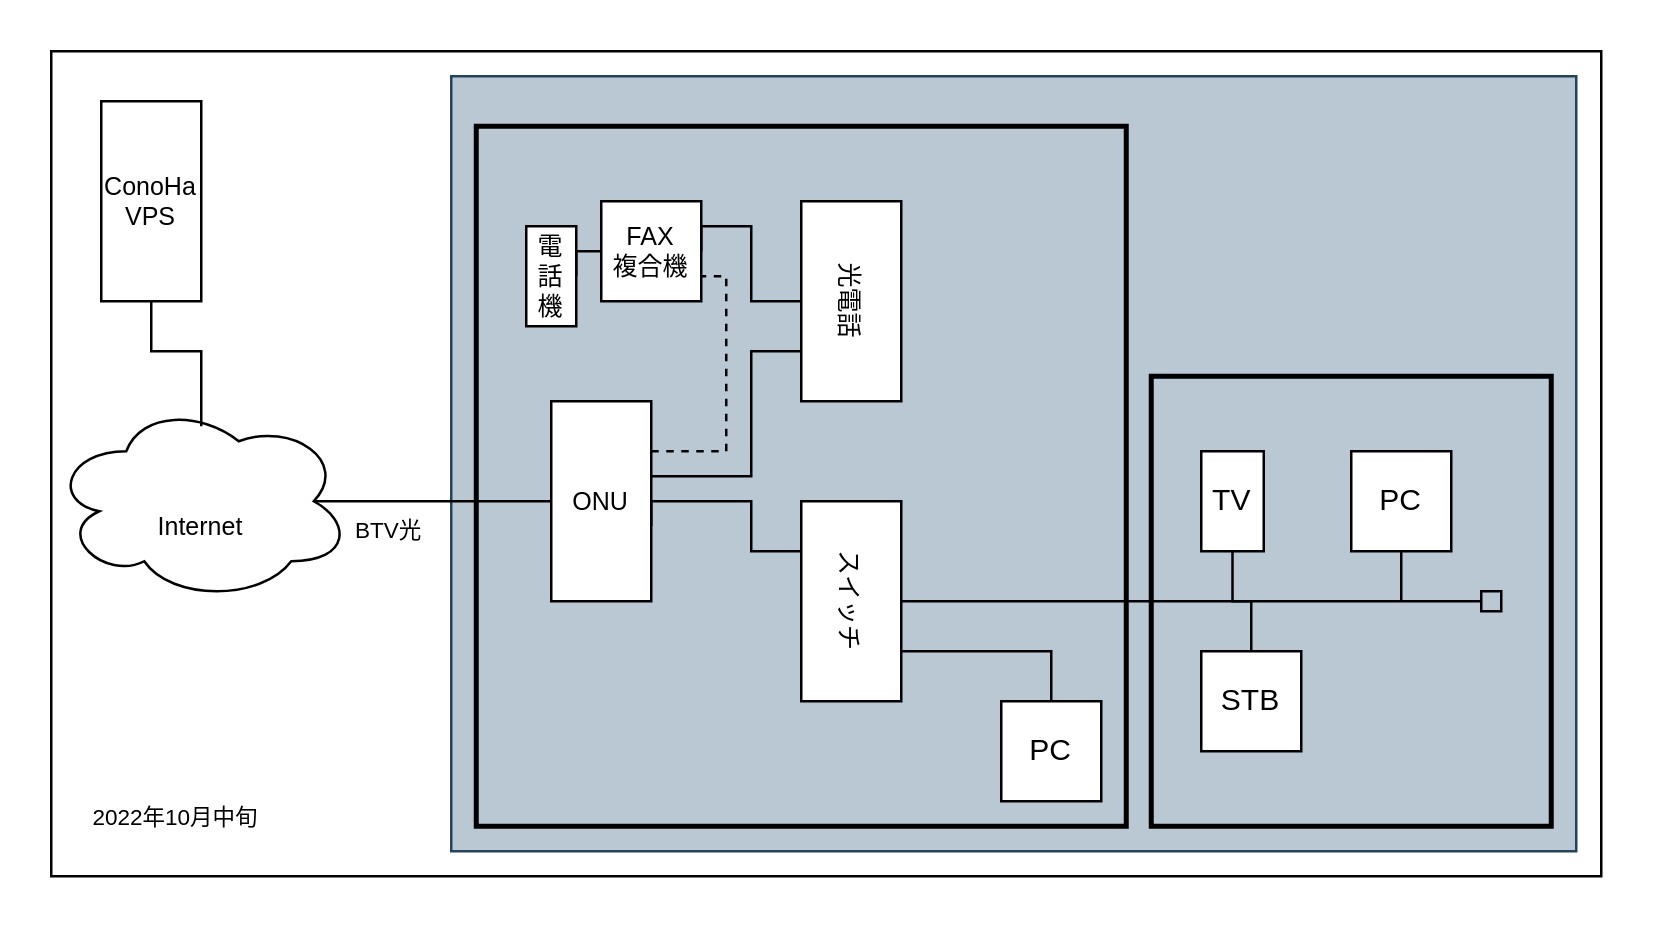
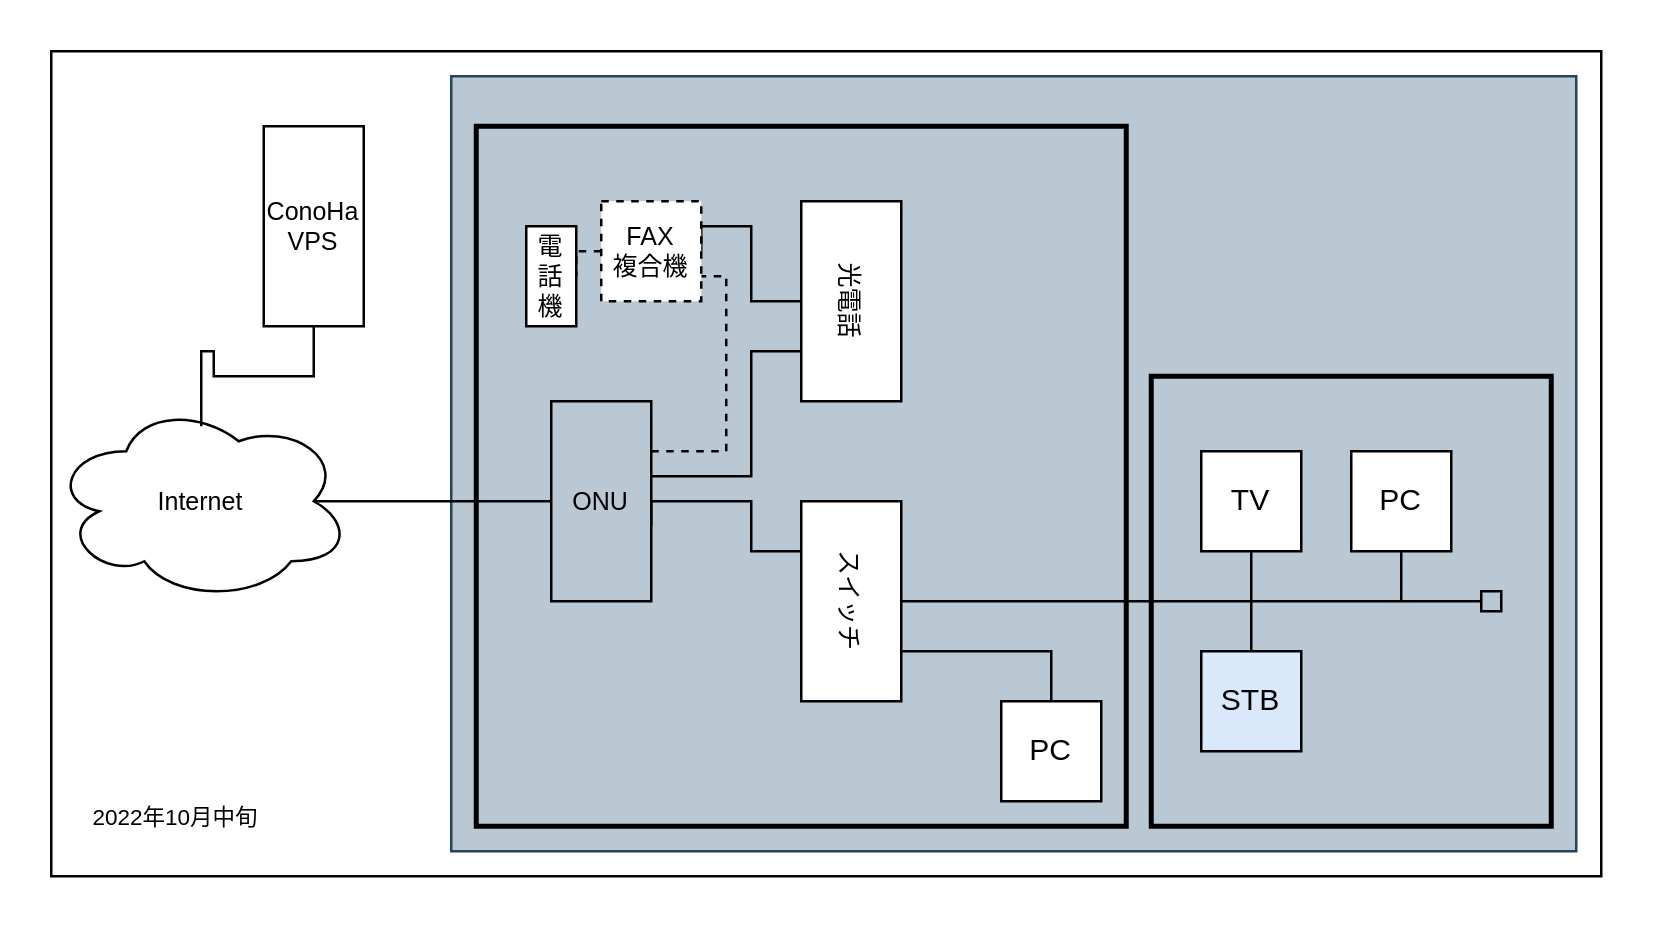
  <mxCell id="0" />
  <mxCell id="1" parent="0" />
  <mxCell id="2" value="" style="rounded=0;whiteSpace=wrap;html=1;fillColor=none;" vertex="1" parent="1"><mxGeometry x="20" y="20" width="620" height="330" as="geometry" /></mxCell>
  <mxCell id="3" value="" style="rounded=0;whiteSpace=wrap;html=1;fillColor=#bac8d3;strokeColor=#23445d;" vertex="1" parent="1"><mxGeometry x="180" y="30" width="450" height="310" as="geometry" /></mxCell>
  <mxCell id="4" value="" style="ellipse;shape=cloud;whiteSpace=wrap;html=1;" vertex="1" parent="1"><mxGeometry x="20" y="160" width="120" height="80" as="geometry" /></mxCell>
  <mxCell id="5" style="edgeStyle=orthogonalEdgeStyle;rounded=0;orthogonalLoop=1;jettySize=auto;html=1;entryX=1;entryY=0.75;entryDx=0;entryDy=0;endArrow=none;endFill=0;curved=0;dashed=1;" edge="1" parent="1" source="6" target="18"><mxGeometry relative="1" as="geometry"><Array as="points"><mxPoint x="290" y="180" /><mxPoint x="290" y="110" /></Array></mxGeometry></mxCell>
- <mxCell id="6" value="ONU" style="rounded=0;whiteSpace=wrap;html=1;fontSize=10;" vertex="1" parent="1"><mxGeometry x="220" y="160" width="40" height="80" as="geometry" /></mxCell>
+ <mxCell id="6" value="ONU" style="rounded=0;whiteSpace=wrap;html=1;fontSize=10;fillColor=#bac8d3;" vertex="1" parent="1"><mxGeometry x="220" y="160" width="40" height="80" as="geometry" /></mxCell>
  <mxCell id="7" style="edgeStyle=orthogonalEdgeStyle;rounded=0;orthogonalLoop=1;jettySize=auto;html=1;entryX=0.875;entryY=0.5;entryDx=0;entryDy=0;entryPerimeter=0;endArrow=none;endFill=0;" edge="1" parent="1" source="6" target="4"><mxGeometry relative="1" as="geometry" /></mxCell>
  <mxCell id="8" style="edgeStyle=orthogonalEdgeStyle;rounded=0;orthogonalLoop=1;jettySize=auto;html=1;endArrow=none;endFill=0;curved=0;strokeColor=default;" edge="1" parent="1" source="11"><mxGeometry relative="1" as="geometry"><mxPoint x="260" y="210" as="targetPoint" /><Array as="points"><mxPoint x="300" y="220" /><mxPoint x="300" y="200" /><mxPoint x="260" y="200" /></Array></mxGeometry></mxCell>
  <mxCell id="9" style="edgeStyle=orthogonalEdgeStyle;rounded=0;orthogonalLoop=1;jettySize=auto;html=1;entryX=0.5;entryY=0;entryDx=0;entryDy=0;endArrow=none;endFill=0;" edge="1" parent="1" source="11" target="22"><mxGeometry relative="1" as="geometry"><Array as="points"><mxPoint x="420" y="260" /></Array></mxGeometry></mxCell>
  <mxCell id="10" style="edgeStyle=orthogonalEdgeStyle;rounded=0;orthogonalLoop=1;jettySize=auto;html=1;endArrow=box;endFill=0;" edge="1" parent="1" source="11"><mxGeometry relative="1" as="geometry"><mxPoint x="600" y="240" as="targetPoint" /></mxGeometry></mxCell>
  <mxCell id="11" value="" style="rounded=0;whiteSpace=wrap;html=1;horizontal=0;" vertex="1" parent="1"><mxGeometry x="320" y="200" width="40" height="80" as="geometry" /></mxCell>
  <mxCell id="12" style="edgeStyle=orthogonalEdgeStyle;rounded=0;orthogonalLoop=1;jettySize=auto;html=1;endArrow=none;endFill=0;curved=0;" edge="1" parent="1" source="14"><mxGeometry relative="1" as="geometry"><mxPoint x="260" y="190" as="targetPoint" /><Array as="points"><mxPoint x="300" y="140" /><mxPoint x="300" y="190" /><mxPoint x="260" y="190" /></Array></mxGeometry></mxCell>
  <mxCell id="13" style="edgeStyle=orthogonalEdgeStyle;rounded=0;orthogonalLoop=1;jettySize=auto;html=1;entryX=1;entryY=0.5;entryDx=0;entryDy=0;endArrow=none;endFill=0;" edge="1" parent="1" source="14" target="18"><mxGeometry relative="1" as="geometry"><Array as="points"><mxPoint x="300" y="120" /><mxPoint x="300" y="90" /><mxPoint x="280" y="90" /></Array></mxGeometry></mxCell>
  <mxCell id="14" value="" style="rounded=0;whiteSpace=wrap;html=1;horizontal=0;labelPosition=center;verticalLabelPosition=middle;align=center;verticalAlign=middle;direction=west;flipH=0;flipV=1;" vertex="1" parent="1"><mxGeometry x="320" y="80" width="40" height="80" as="geometry" /></mxCell>
  <mxCell id="15" value="光電話" style="text;html=1;align=center;verticalAlign=middle;whiteSpace=wrap;rounded=0;horizontal=1;rotation=90;spacingLeft=0;direction=east;flipH=1;flipV=1;fontSize=10;" vertex="1" parent="1"><mxGeometry x="310" y="105" width="60" height="30" as="geometry" /></mxCell>
  <mxCell id="16" value="スイッチ" style="text;html=1;align=center;verticalAlign=middle;whiteSpace=wrap;rounded=0;horizontal=1;rotation=90;spacingLeft=0;direction=east;flipH=1;flipV=1;fontSize=10;" vertex="1" parent="1"><mxGeometry x="310" y="225" width="60" height="30" as="geometry" /></mxCell>
- <mxCell id="17" style="edgeStyle=orthogonalEdgeStyle;rounded=0;orthogonalLoop=1;jettySize=auto;html=1;exitX=0;exitY=0.5;exitDx=0;exitDy=0;entryX=1;entryY=0.5;entryDx=0;entryDy=0;endArrow=none;endFill=0;" edge="1" parent="1" source="18" target="19"><mxGeometry relative="1" as="geometry" /></mxCell>
- <mxCell id="18" value="FAX&lt;br style=&quot;font-size: 10px;&quot;&gt;複合機" style="rounded=0;whiteSpace=wrap;html=1;fontSize=10;" vertex="1" parent="1"><mxGeometry x="240" y="80" width="40" height="40" as="geometry" /></mxCell>
+ <mxCell id="17" style="edgeStyle=orthogonalEdgeStyle;rounded=0;orthogonalLoop=1;jettySize=auto;html=1;exitX=0;exitY=0.5;exitDx=0;exitDy=0;entryX=1;entryY=0.5;entryDx=0;entryDy=0;endArrow=none;endFill=0;dashed=1;" edge="1" parent="1" source="18" target="19"><mxGeometry relative="1" as="geometry" /></mxCell>
+ <mxCell id="18" value="FAX&lt;br style=&quot;font-size: 10px;&quot;&gt;複合機" style="rounded=0;whiteSpace=wrap;html=1;fontSize=10;dashed=1;" vertex="1" parent="1"><mxGeometry x="240" y="80" width="40" height="40" as="geometry" /></mxCell>
  <mxCell id="19" value="電話機" style="rounded=0;whiteSpace=wrap;html=1;fontSize=10;" vertex="1" parent="1"><mxGeometry x="210" y="90" width="20" height="40" as="geometry" /></mxCell>
- <mxCell id="20" value="Internet" style="text;html=1;align=center;verticalAlign=middle;whiteSpace=wrap;rounded=0;fontSize=10;" vertex="1" parent="1"><mxGeometry x="50" y="195" width="60" height="30" as="geometry" /></mxCell>
- <mxCell id="21" value="BTV光" style="text;html=1;align=left;verticalAlign=top;whiteSpace=wrap;rounded=0;fontSize=9;" vertex="1" parent="1"><mxGeometry x="140" y="200" width="40" height="20" as="geometry" /></mxCell>
+ <mxCell id="20" value="Internet" style="text;html=1;align=center;verticalAlign=middle;whiteSpace=wrap;rounded=0;fontSize=10;" vertex="1" parent="1"><mxGeometry x="50" y="185" width="60" height="30" as="geometry" /></mxCell>
  <mxCell id="22" value="PC" style="rounded=0;whiteSpace=wrap;html=1;" vertex="1" parent="1"><mxGeometry x="400" y="280" width="40" height="40" as="geometry" /></mxCell>
  <mxCell id="23" style="edgeStyle=orthogonalEdgeStyle;rounded=0;orthogonalLoop=1;jettySize=auto;html=1;endArrow=none;endFill=0;" edge="1" parent="1" source="24"><mxGeometry relative="1" as="geometry"><mxPoint x="500" y="240" as="targetPoint" /></mxGeometry></mxCell>
- <mxCell id="24" value="TV" style="rounded=0;whiteSpace=wrap;html=1;" vertex="1" parent="1"><mxGeometry x="480" y="180" width="25" height="40" as="geometry" /></mxCell>
+ <mxCell id="24" value="TV" style="rounded=0;whiteSpace=wrap;html=1;" vertex="1" parent="1"><mxGeometry x="480" y="180" width="40" height="40" as="geometry" /></mxCell>
  <mxCell id="25" style="edgeStyle=orthogonalEdgeStyle;rounded=0;orthogonalLoop=1;jettySize=auto;html=1;endArrow=none;endFill=0;" edge="1" parent="1" source="26"><mxGeometry relative="1" as="geometry"><mxPoint x="500" y="240" as="targetPoint" /></mxGeometry></mxCell>
- <mxCell id="26" value="STB" style="rounded=0;whiteSpace=wrap;html=1;" vertex="1" parent="1"><mxGeometry x="480" y="260" width="40" height="40" as="geometry" /></mxCell>
+ <mxCell id="26" value="STB" style="rounded=0;whiteSpace=wrap;html=1;fillColor=#dae8fc;" vertex="1" parent="1"><mxGeometry x="480" y="260" width="40" height="40" as="geometry" /></mxCell>
  <mxCell id="27" style="edgeStyle=orthogonalEdgeStyle;rounded=0;orthogonalLoop=1;jettySize=auto;html=1;endArrow=none;endFill=0;" edge="1" parent="1" source="28"><mxGeometry relative="1" as="geometry"><mxPoint x="560" y="240" as="targetPoint" /></mxGeometry></mxCell>
  <mxCell id="28" value="PC" style="rounded=0;whiteSpace=wrap;html=1;" vertex="1" parent="1"><mxGeometry x="540" y="180" width="40" height="40" as="geometry" /></mxCell>
  <mxCell id="29" value="" style="rounded=0;whiteSpace=wrap;html=1;fillColor=none;strokeWidth=2;" vertex="1" parent="1"><mxGeometry x="460" y="150" width="160" height="180" as="geometry" /></mxCell>
  <mxCell id="30" value="" style="rounded=0;whiteSpace=wrap;html=1;fillColor=none;strokeWidth=2;perimeterSpacing=0;" vertex="1" parent="1"><mxGeometry x="190" y="50" width="260" height="280" as="geometry" /></mxCell>
- <mxCell id="31" value="ConoHa&lt;br style=&quot;font-size: 10px;&quot;&gt;VPS" style="rounded=0;whiteSpace=wrap;html=1;fontSize=10;" vertex="1" parent="1"><mxGeometry x="40" y="40" width="40" height="80" as="geometry" /></mxCell>
+ <mxCell id="31" value="ConoHa&lt;br style=&quot;font-size: 10px;&quot;&gt;VPS" style="rounded=0;whiteSpace=wrap;html=1;fontSize=10;" vertex="1" parent="1"><mxGeometry x="105" y="50" width="40" height="80" as="geometry" /></mxCell>
  <mxCell id="32" style="edgeStyle=orthogonalEdgeStyle;rounded=0;orthogonalLoop=1;jettySize=auto;html=1;entryX=0.5;entryY=0.125;entryDx=0;entryDy=0;entryPerimeter=0;endArrow=none;endFill=0;" edge="1" parent="1" source="31" target="4"><mxGeometry relative="1" as="geometry" /></mxCell>
  <mxCell id="33" value="2022年10月中旬" style="text;html=1;align=left;verticalAlign=top;whiteSpace=wrap;rounded=0;fontSize=9;" vertex="1" parent="1"><mxGeometry x="35" y="315" width="70" height="20" as="geometry" /></mxCell>
